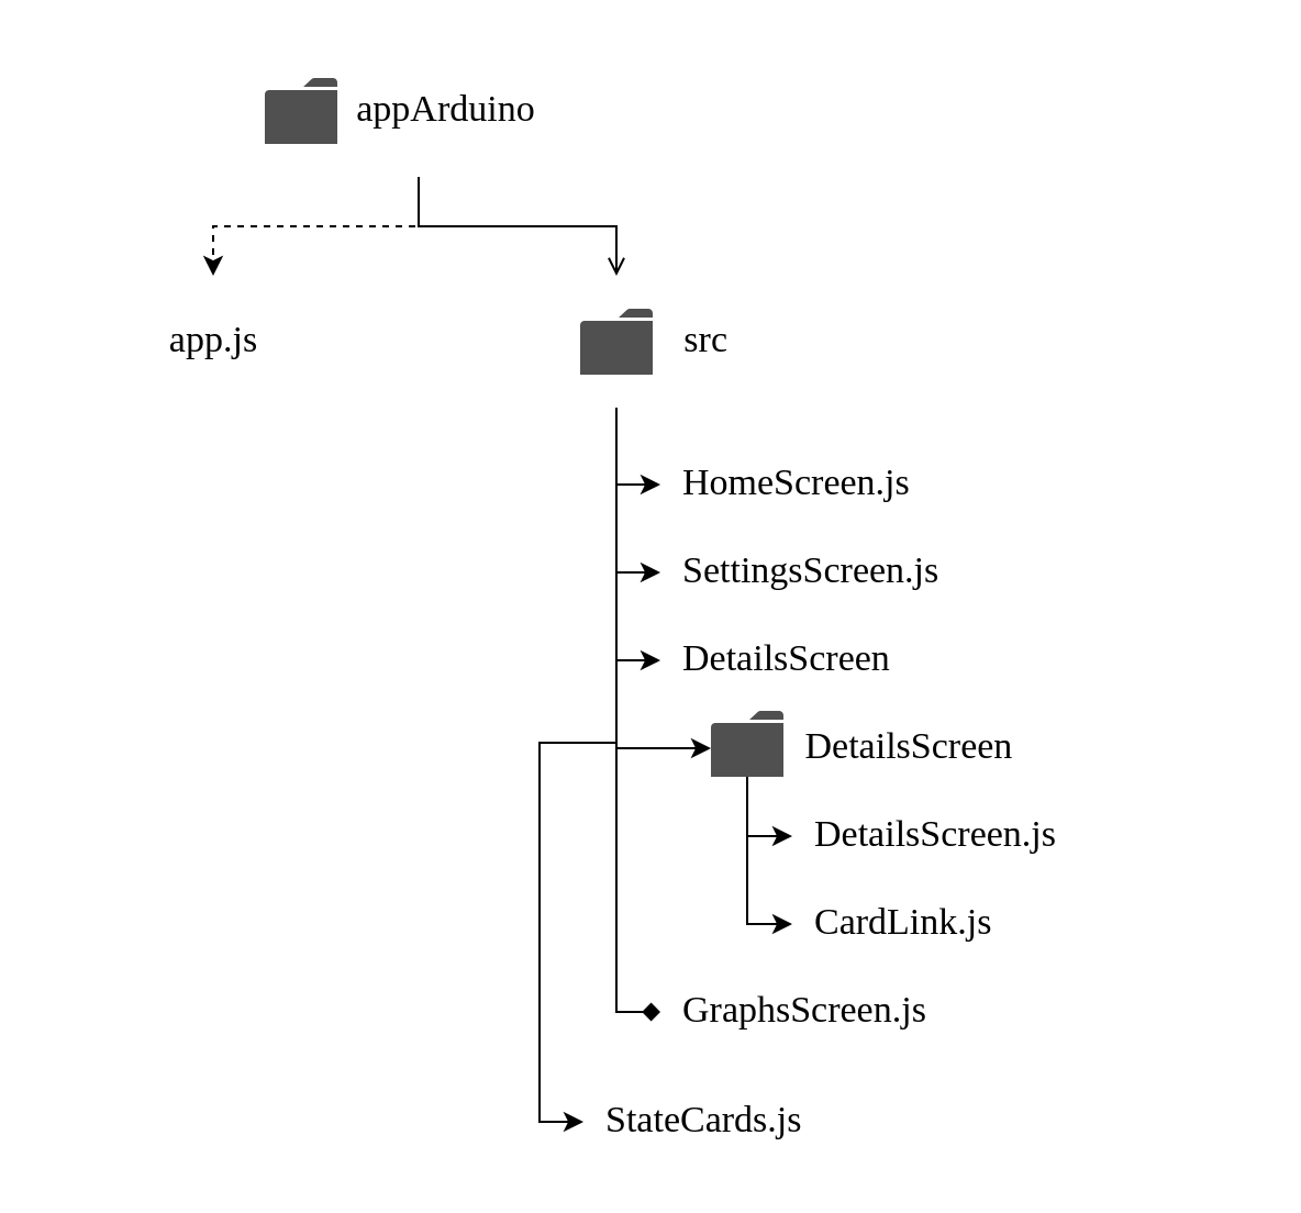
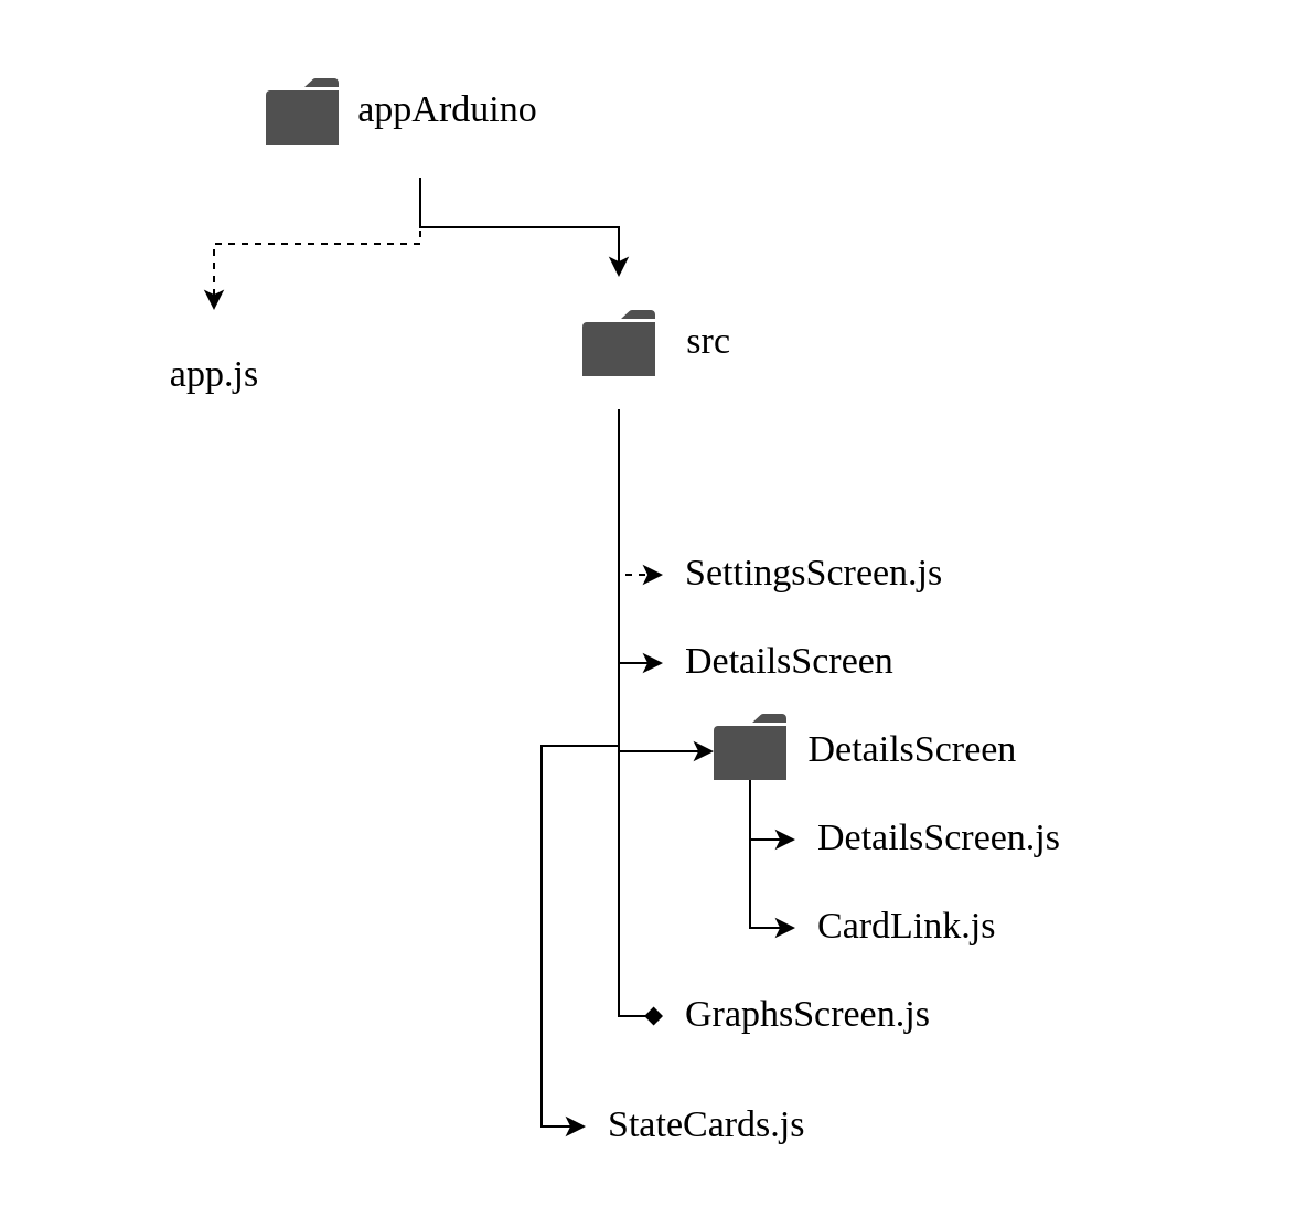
  <mxCell id="0" />
  <mxCell id="1" parent="0" />
- <mxCell id="2" style="edgeStyle=orthogonalEdgeStyle;rounded=0;orthogonalLoop=1;jettySize=auto;html=1;fontFamily=Times New Roman;fontSize=17;fontColor=#000000;endArrow=open;" parent="1" source="4" target="12" edge="1"><mxGeometry relative="1" as="geometry" /></mxCell>
+ <mxCell id="2" style="edgeStyle=orthogonalEdgeStyle;rounded=0;orthogonalLoop=1;jettySize=auto;html=1;fontFamily=Times New Roman;fontSize=17;fontColor=#000000;" parent="1" source="4" target="12" edge="1"><mxGeometry relative="1" as="geometry" /></mxCell>
  <mxCell id="3" style="edgeStyle=orthogonalEdgeStyle;rounded=0;orthogonalLoop=1;jettySize=auto;html=1;fontFamily=Times New Roman;fontSize=17;fontColor=#000000;dashed=1;" parent="1" source="4" target="5" edge="1"><mxGeometry relative="1" as="geometry" /></mxCell>
  <mxCell id="4" value="      appArduino" style="whiteSpace=wrap;rounded=1;shadow=1;strokeColor=none;fontStyle=0;fontSize=17;fontFamily=Times New Roman;fillColor=none;" parent="1" vertex="1"><mxGeometry x="20" y="20" width="340" height="60" as="geometry" /></mxCell>
- <mxCell id="5" value="app.js" style="whiteSpace=wrap;rounded=1;strokeColor=none;shadow=1;fontStyle=0;fontSize=17;fontFamily=Times New Roman;fillColor=none;" parent="1" vertex="1"><mxGeometry x="26.5" y="125" width="140" height="60" as="geometry" /></mxCell>
- <mxCell id="6" style="edgeStyle=orthogonalEdgeStyle;rounded=0;orthogonalLoop=1;jettySize=auto;html=1;entryX=0;entryY=0.5;entryDx=0;entryDy=0;fontFamily=Times New Roman;fontSize=17;fontColor=#000000;" parent="1" source="12" target="13" edge="1"><mxGeometry relative="1" as="geometry" /></mxCell>
- <mxCell id="7" style="edgeStyle=orthogonalEdgeStyle;rounded=0;orthogonalLoop=1;jettySize=auto;html=1;entryX=0;entryY=0.5;entryDx=0;entryDy=0;fontFamily=Times New Roman;fontSize=17;fontColor=#000000;" parent="1" source="12" target="14" edge="1"><mxGeometry relative="1" as="geometry" /></mxCell>
+ <mxCell id="5" value="app.js" style="whiteSpace=wrap;rounded=1;strokeColor=none;shadow=1;fontStyle=0;fontSize=17;fontFamily=Times New Roman;fillColor=none;" parent="1" vertex="1"><mxGeometry x="26.5" y="140" width="140" height="60" as="geometry" /></mxCell>
+ <mxCell id="7" style="edgeStyle=orthogonalEdgeStyle;rounded=0;orthogonalLoop=1;jettySize=auto;html=1;entryX=0;entryY=0.5;entryDx=0;entryDy=0;fontFamily=Times New Roman;fontSize=17;fontColor=#000000;dashed=1;" parent="1" source="12" target="14" edge="1"><mxGeometry relative="1" as="geometry" /></mxCell>
  <mxCell id="8" style="edgeStyle=orthogonalEdgeStyle;rounded=0;orthogonalLoop=1;jettySize=auto;html=1;entryX=0;entryY=0.5;entryDx=0;entryDy=0;fontFamily=Times New Roman;fontSize=17;fontColor=#000000;" parent="1" source="12" target="15" edge="1"><mxGeometry relative="1" as="geometry" /></mxCell>
  <mxCell id="9" style="edgeStyle=orthogonalEdgeStyle;rounded=0;orthogonalLoop=1;jettySize=auto;html=1;entryX=0;entryY=0.5;entryDx=0;entryDy=0;fontFamily=Times New Roman;fontSize=17;fontColor=#000000;endArrow=diamond;" parent="1" source="12" target="25" edge="1"><mxGeometry relative="1" as="geometry" /></mxCell>
  <mxCell id="10" style="edgeStyle=orthogonalEdgeStyle;rounded=0;orthogonalLoop=1;jettySize=auto;html=1;entryX=0;entryY=0.5;entryDx=0;entryDy=0;fontFamily=Times New Roman;fontSize=17;fontColor=#000000;" parent="1" source="12" target="16" edge="1"><mxGeometry relative="1" as="geometry" /></mxCell>
  <mxCell id="11" style="edgeStyle=orthogonalEdgeStyle;rounded=0;orthogonalLoop=1;jettySize=auto;html=1;fontSize=17;" edge="1" parent="1" source="12" target="22"><mxGeometry relative="1" as="geometry"><Array as="points"><mxPoint x="280" y="340" /></Array></mxGeometry></mxCell>
  <mxCell id="12" value="src    " style="whiteSpace=wrap;rounded=1;strokeColor=none;shadow=1;fontStyle=0;fontSize=17;fontFamily=Times New Roman;fillColor=none;align=right;" parent="1" vertex="1"><mxGeometry x="210" y="125" width="140" height="60" as="geometry" /></mxCell>
- <mxCell id="13" value="  HomeScreen.js" style="whiteSpace=wrap;rounded=1;strokeColor=none;shadow=1;fontStyle=0;fontSize=17;fontFamily=Times New Roman;fillColor=none;align=left;" parent="1" vertex="1"><mxGeometry x="300" y="200" width="220" height="40" as="geometry" /></mxCell>
  <mxCell id="14" value="  SettingsScreen.js" style="whiteSpace=wrap;rounded=1;strokeColor=none;shadow=1;fontStyle=0;fontSize=17;fontFamily=Times New Roman;fillColor=none;align=left;" parent="1" vertex="1"><mxGeometry x="300" y="240" width="190" height="40" as="geometry" /></mxCell>
  <mxCell id="15" value="  DetailsScreen" style="whiteSpace=wrap;rounded=1;strokeColor=none;shadow=1;fontStyle=0;fontSize=17;fontFamily=Times New Roman;fillColor=none;align=left;" parent="1" vertex="1"><mxGeometry x="300" y="280" width="120" height="40" as="geometry" /></mxCell>
  <mxCell id="16" value="  StateCards.js" style="whiteSpace=wrap;rounded=1;strokeColor=none;shadow=1;fontStyle=0;fontSize=17;fontFamily=Times New Roman;fillColor=none;align=left;" parent="1" vertex="1"><mxGeometry x="265" y="490" width="120" height="40" as="geometry" /></mxCell>
  <mxCell id="17" value="" style="pointerEvents=1;shadow=0;dashed=0;html=1;strokeColor=none;fillColor=#505050;labelPosition=center;verticalLabelPosition=bottom;verticalAlign=top;outlineConnect=0;align=center;shape=mxgraph.office.concepts.folder;fontSize=17;" parent="1" vertex="1"><mxGeometry x="120" y="35" width="33" height="30" as="geometry" /></mxCell>
  <mxCell id="18" value="" style="pointerEvents=1;shadow=0;dashed=0;html=1;strokeColor=none;fillColor=#505050;labelPosition=center;verticalLabelPosition=bottom;verticalAlign=top;outlineConnect=0;align=center;shape=mxgraph.office.concepts.folder;fontSize=17;" parent="1" vertex="1"><mxGeometry x="263.5" y="140" width="33" height="30" as="geometry" /></mxCell>
  <mxCell id="19" value=" DetailsScreen" style="whiteSpace=wrap;rounded=1;strokeColor=none;shadow=1;fontStyle=0;fontSize=17;fontFamily=Times New Roman;fillColor=none;align=left;" parent="1" vertex="1"><mxGeometry x="360" y="320" width="120" height="40" as="geometry" /></mxCell>
  <mxCell id="20" style="edgeStyle=orthogonalEdgeStyle;rounded=0;orthogonalLoop=1;jettySize=auto;html=1;entryX=0;entryY=0.5;entryDx=0;entryDy=0;fontFamily=Times New Roman;fontSize=17;fontColor=#000000;" parent="1" source="22" target="23" edge="1"><mxGeometry relative="1" as="geometry"><Array as="points"><mxPoint x="340" y="380" /></Array></mxGeometry></mxCell>
  <mxCell id="21" style="edgeStyle=orthogonalEdgeStyle;rounded=0;orthogonalLoop=1;jettySize=auto;html=1;entryX=0;entryY=0.5;entryDx=0;entryDy=0;fontFamily=Times New Roman;fontSize=17;fontColor=#000000;" parent="1" source="22" target="24" edge="1"><mxGeometry relative="1" as="geometry"><Array as="points"><mxPoint x="340" y="420" /><mxPoint x="360" y="420" /></Array></mxGeometry></mxCell>
  <mxCell id="22" value="" style="pointerEvents=1;shadow=0;dashed=0;html=1;strokeColor=none;fillColor=#505050;labelPosition=center;verticalLabelPosition=bottom;verticalAlign=top;outlineConnect=0;align=center;shape=mxgraph.office.concepts.folder;fontSize=17;" parent="1" vertex="1"><mxGeometry x="323" y="323" width="33" height="30" as="geometry" /></mxCell>
  <mxCell id="23" value="  DetailsScreen.js" style="whiteSpace=wrap;rounded=1;strokeColor=none;shadow=1;fontStyle=0;fontSize=17;fontFamily=Times New Roman;fillColor=none;align=left;" parent="1" vertex="1"><mxGeometry x="360" y="360" width="190" height="40" as="geometry" /></mxCell>
  <mxCell id="24" value="  CardLink.js" style="whiteSpace=wrap;rounded=1;strokeColor=none;shadow=1;fontStyle=0;fontSize=17;fontFamily=Times New Roman;fillColor=none;align=left;" parent="1" vertex="1"><mxGeometry x="360" y="400" width="170" height="40" as="geometry" /></mxCell>
  <mxCell id="25" value="  GraphsScreen.js" style="whiteSpace=wrap;rounded=1;strokeColor=none;shadow=1;fontStyle=0;fontSize=17;fontFamily=Times New Roman;fillColor=none;align=left;" parent="1" vertex="1"><mxGeometry x="300" y="440" width="270" height="40" as="geometry" /></mxCell>
